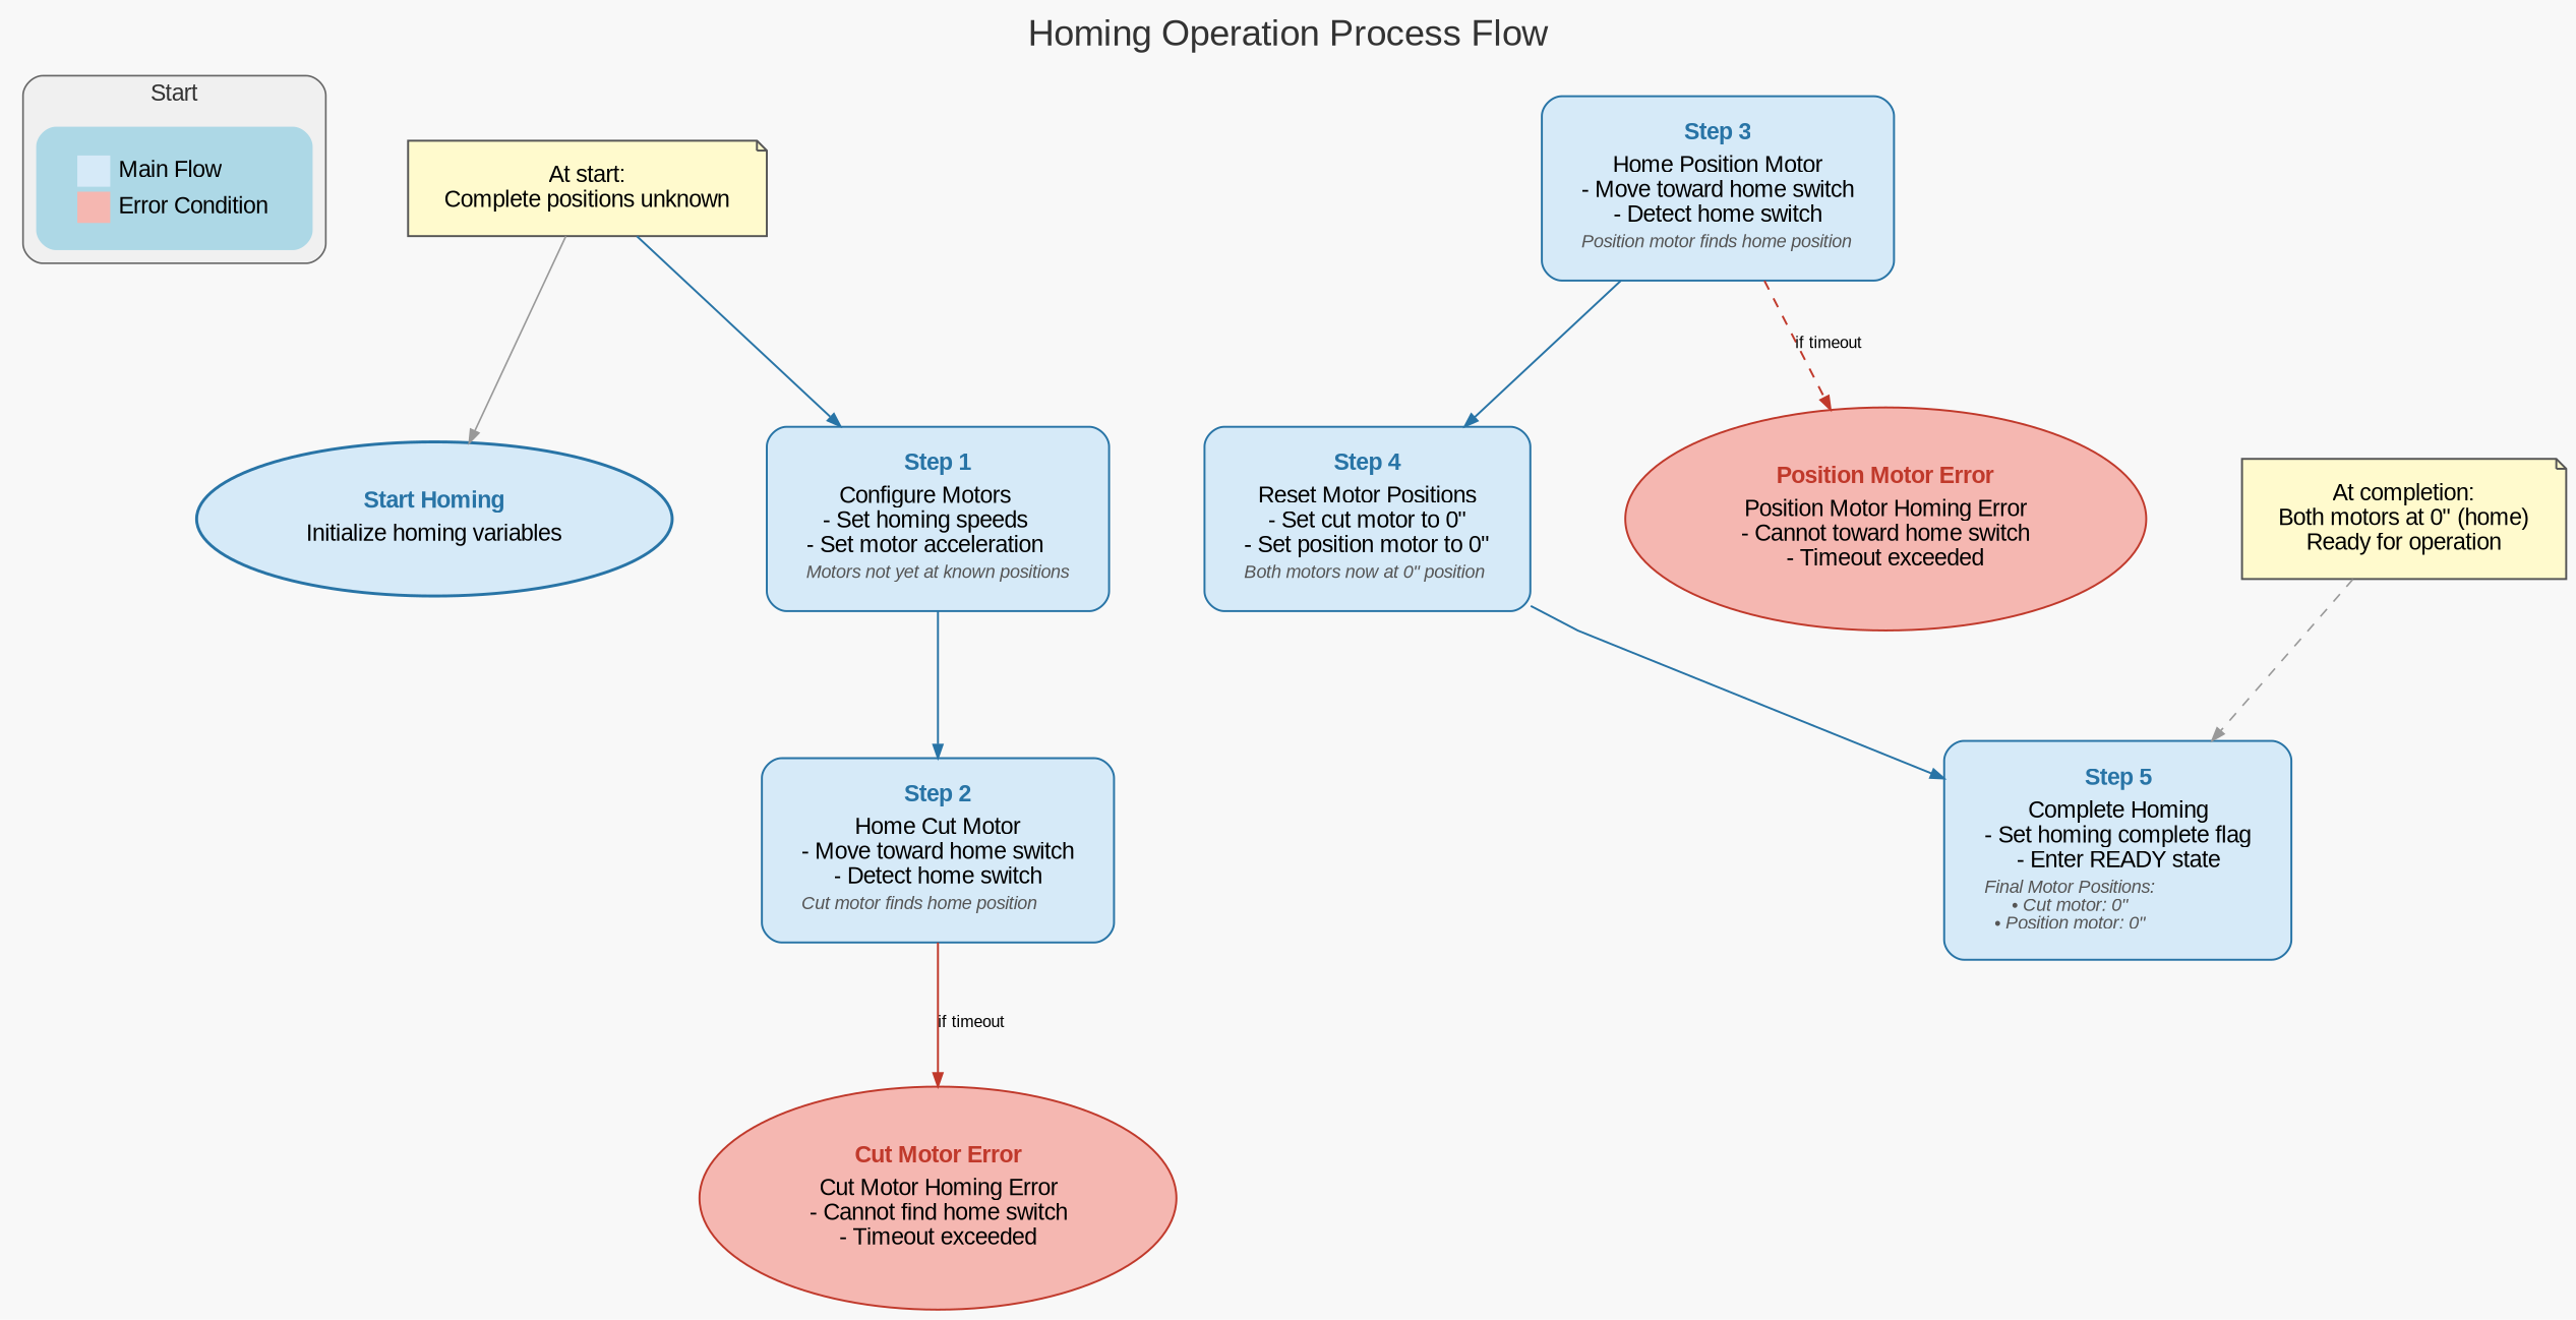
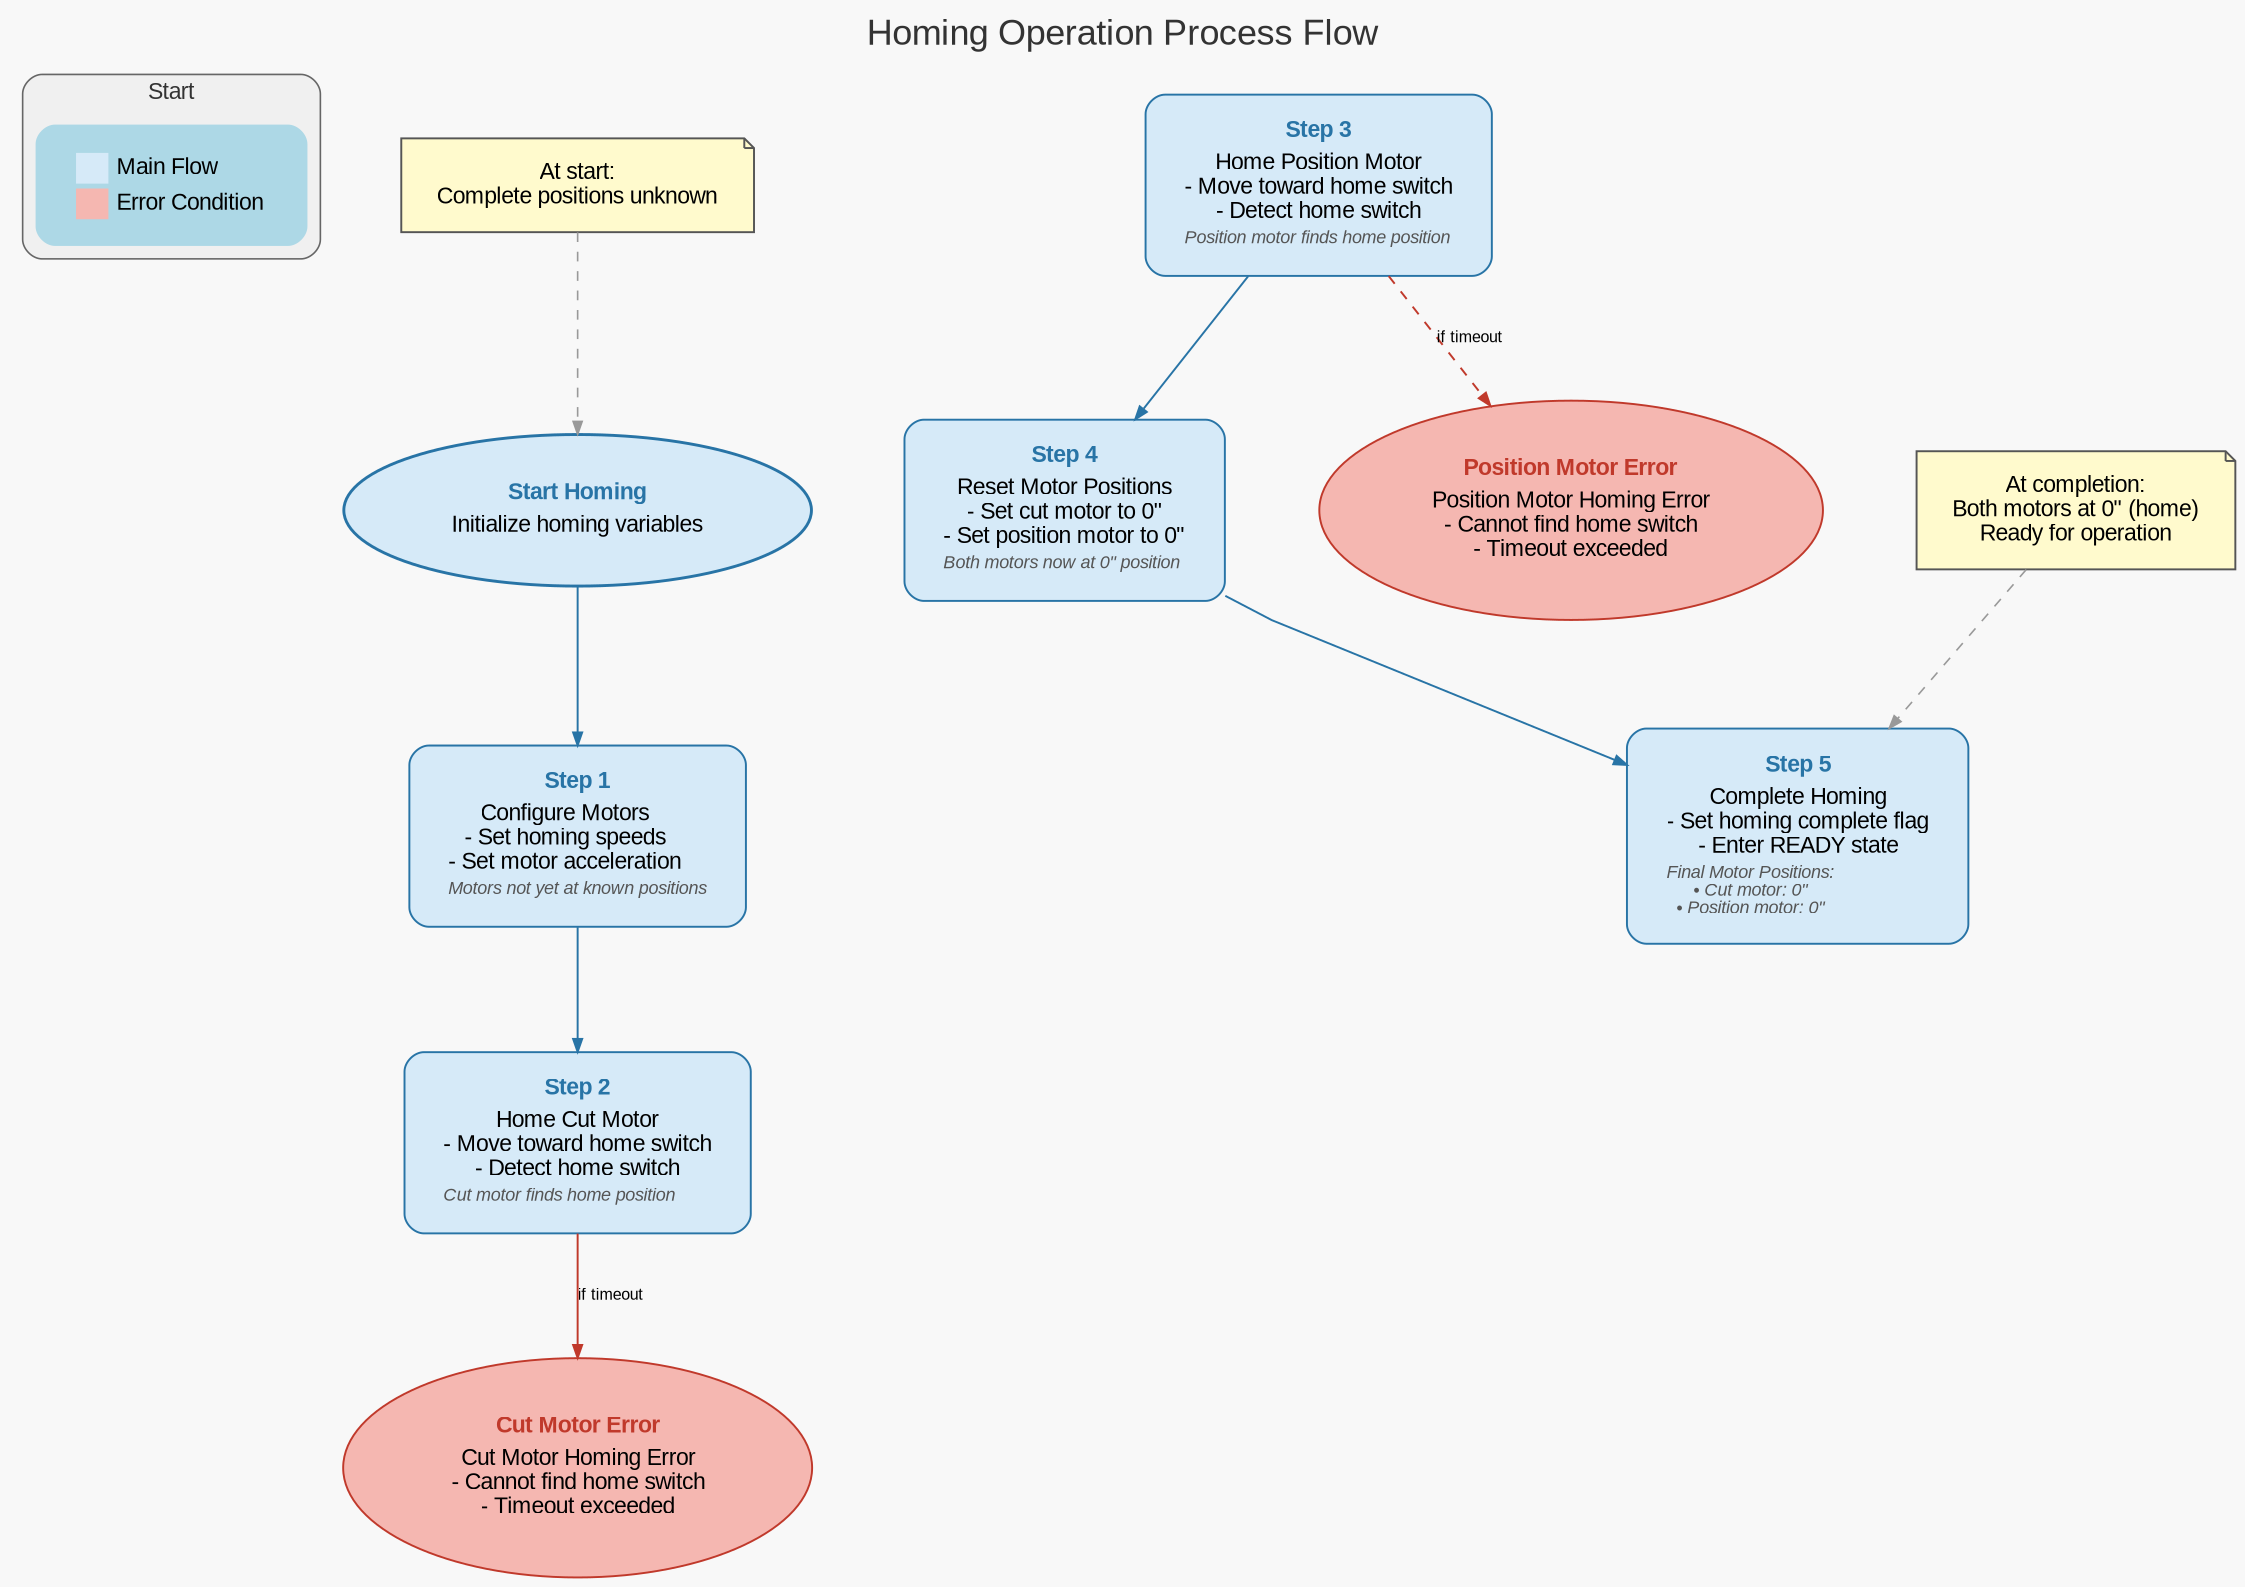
  digraph {
    bgcolor="#F8F8F8"
    fontcolor="#333333"
    fontname=Arial
    fontsize=22
    label="Homing Operation Process Flow"
    labelloc=t
    nodesep=0.8
    rankdir=TB
    ranksep=0.9
    splines=polyline
    node [color="#2874A6" fillcolor="#D6EAF8" fontname=Arial margin="0.3,0.2" penwidth=1.2 shape=box style="rounded,filled"]
    edge [arrowsize=0.8 color="#2874A6" fontname=Arial fontsize=10 penwidth=1.2]
    n1 [color="#555555" fillcolor=lightblue label=<<table border="0" cellborder="0" cellspacing="3">             <tr><td port="main" bgcolor="#D6EAF8" width="20" height="12"></td><td align="left">Main Flow</td></tr>             <tr><td port="error" bgcolor="#F5B7B1" width="20" height="12"></td><td align="left">Error Condition</td></tr>         </table>> shape=none]
    n2 [label=<<table border="0" cellborder="0" cellspacing="0"><tr><td><font color="#2874A6" point-size="14"><b>Start Homing</b></font></td></tr><tr><td>Initialize homing variables</td></tr></table>> penwidth=1.8 shape=oval]
    n3 [label=<<table border="0" cellborder="0" cellspacing="0"><tr><td><font color="#2874A6" point-size="14"><b>Step 1</b></font></td></tr><tr><td align="left">Configure Motors<br/>- Set homing speeds<br/>- Set motor acceleration</td></tr><tr><td align="left"><font color="#555555" point-size="11"><i>Motors not yet at known positions</i></font></td></tr></table>>]
    n4 [label=<<table border="0" cellborder="0" cellspacing="0"><tr><td><font color="#2874A6" point-size="14"><b>Step 2</b></font></td></tr><tr><td align="left">Home Cut Motor<br/>- Move toward home switch<br/>- Detect home switch</td></tr><tr><td align="left"><font color="#555555" point-size="11"><i>Cut motor finds home position</i></font></td></tr></table>>]
    n5 [color="#C0392B" fillcolor="#F5B7B1" label=<<table border="0" cellborder="0" cellspacing="0"><tr><td><font color="#C0392B" point-size="14"><b>Cut Motor Error</b></font></td></tr><tr><td align="left">Cut Motor Homing Error<br/>- Cannot find home switch<br/>- Timeout exceeded</td></tr></table>> shape=oval]
    n6 [label=<<table border="0" cellborder="0" cellspacing="0"><tr><td><font color="#2874A6" point-size="14"><b>Step 3</b></font></td></tr><tr><td align="left">Home Position Motor<br/>- Move toward home switch<br/>- Detect home switch</td></tr><tr><td align="left"><font color="#555555" point-size="11"><i>Position motor finds home position</i></font></td></tr></table>>]
    n7 [label=<<table border="0" cellborder="0" cellspacing="0"><tr><td><font color="#2874A6" point-size="14"><b>Step 4</b></font></td></tr><tr><td align="left">Reset Motor Positions<br/>- Set cut motor to 0"<br/>- Set position motor to 0"</td></tr><tr><td align="left"><font color="#555555" point-size="11"><i>Both motors now at 0" position</i></font></td></tr></table>>]
-   n8 [color="#C0392B" fillcolor="#F5B7B1" label=<<table border="0" cellborder="0" cellspacing="0"><tr><td><font color="#C0392B" point-size="14"><b>Position Motor Error</b></font></td></tr><tr><td align="left">Position Motor Homing Error<br/>- Cannot toward home switch<br/>- Timeout exceeded</td></tr></table>> shape=oval]
+   n8 [color="#C0392B" fillcolor="#F5B7B1" label=<<table border="0" cellborder="0" cellspacing="0"><tr><td><font color="#C0392B" point-size="14"><b>Position Motor Error</b></font></td></tr><tr><td align="left">Position Motor Homing Error<br/>- Cannot find home switch<br/>- Timeout exceeded</td></tr></table>> shape=oval]
    n9 [label=<<table border="0" cellborder="0" cellspacing="0"><tr><td><font color="#2874A6" point-size="14"><b>Step 5</b></font></td></tr><tr><td align="left">Complete Homing<br/>- Set homing complete flag<br/>- Enter READY state</td></tr><tr><td align="left"><font color="#555555" point-size="11"><i>Final Motor Positions:<br/>• Cut motor: 0"<br/>• Position motor: 0"</i></font></td></tr></table>>]
    n10 [color="#555555" fillcolor="#FFFACD" label="At start:\nComplete positions unknown" shape=note style=filled]
    n11 [color="#555555" fillcolor="#FFFACD" label="At completion:\nBoth motors at 0\" (home)\nReady for operation" shape=note style=filled]
    subgraph cluster_1 {
      color="#666666"
      fillcolor="#F0F0F0"
      fontsize=14
      label=Start
      rank=sink
      style="rounded,filled"
      n1
    }
-   n10 -> n3
+   n2 -> n3
    n3 -> n4
    n4 -> n5 [color="#C0392B" label="if timeout" style=solid]
    n6 -> n7
    n6 -> n8 [color="#C0392B" label="if timeout" style=dashed]
    n7 -> n9
-   n10 -> n2 [color="#999999" penwidth=1.0 style=solid]
+   n10 -> n2 [color="#999999" penwidth=1.0 style=dashed]
    n11 -> n9 [color="#999999" penwidth=1.0 style=dashed]
  }
